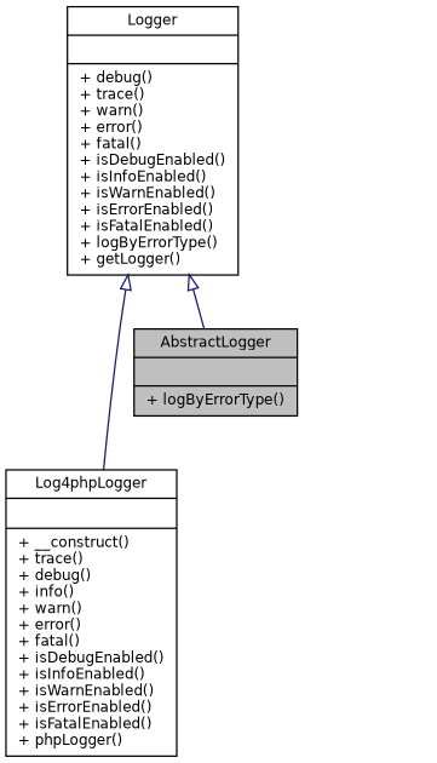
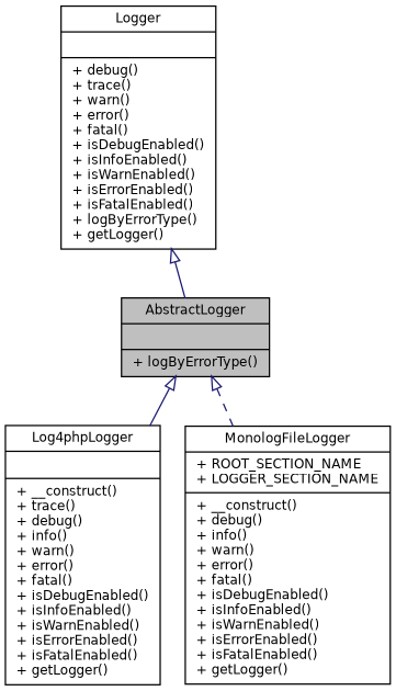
  digraph {
    node [color=black fillcolor=white fontname=Helvetica fontsize=10 shape=record style=filled]
    edge [arrowtail=onormal color=midnightblue dir=back fontname=Helvetica fontsize=10 labelfontname=Helvetica labelfontsize=10 style=solid]
    n1 [fillcolor=grey75 fontcolor=black height=0.2 label="{AbstractLogger\n||+ logByErrorType()\l}" width=0.4]
-   n2 [height=0.2 label="{Log4phpLogger\n||+ __construct()\l+ trace()\l+ debug()\l+ info()\l+ warn()\l+ error()\l+ fatal()\l+ isDebugEnabled()\l+ isInfoEnabled()\l+ isWarnEnabled()\l+ isErrorEnabled()\l+ isFatalEnabled()\l+ phpLogger()\l}" width=0.4]
+   n2 [height=0.2 label="{Log4phpLogger\n||+ __construct()\l+ trace()\l+ debug()\l+ info()\l+ warn()\l+ error()\l+ fatal()\l+ isDebugEnabled()\l+ isInfoEnabled()\l+ isWarnEnabled()\l+ isErrorEnabled()\l+ isFatalEnabled()\l+ getLogger()\l}" width=0.4]
+   n3 [height=0.2 label="{MonologFileLogger\n|+ ROOT_SECTION_NAME\l+ LOGGER_SECTION_NAME\l|+ __construct()\l+ debug()\l+ info()\l+ warn()\l+ error()\l+ fatal()\l+ isDebugEnabled()\l+ isInfoEnabled()\l+ isWarnEnabled()\l+ isErrorEnabled()\l+ isFatalEnabled()\l+ getLogger()\l}" width=0.4]
    n4 [height=0.2 label="{Logger\n||+ debug()\l+ trace()\l+ warn()\l+ error()\l+ fatal()\l+ isDebugEnabled()\l+ isInfoEnabled()\l+ isWarnEnabled()\l+ isErrorEnabled()\l+ isFatalEnabled()\l+ logByErrorType()\l+ getLogger()\l}" width=0.4]
-   n4 -> n2
+   n1 -> n2
+   n1 -> n3 [style=dashed]
    n4 -> n1
  }
